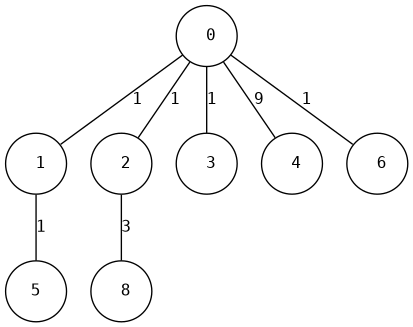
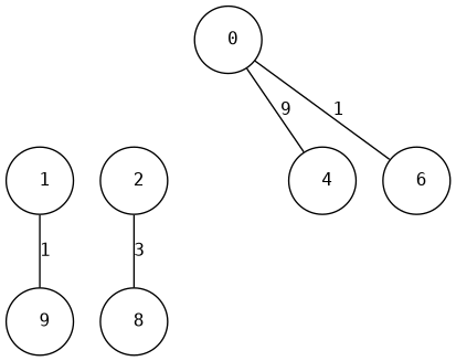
  graph {
    fixedsize="true;"
    fontname="DejaVu Sans Mono"
    node [color=black fontname="DejaVu Sans Mono" fontsize=12 hight=.12 shape=circle]
    edge [fontname="DejaVu Sans Mono" fontsize=12]
    n1 [label=" 0" width=.12]
    n2 [label=" 1" width=.12]
    n3 [label=" 2" width=.12]
-   n4 [label=" 3" width=.12]
    n5 [label=" 4" width=.12]
    n6 [label=" 6" width=.12]
-   n7 [label=5 width=.12]
+   n7 [label=" 9" width=.12]
    n8 [label=" 8" width=.12]
-   n1 -- n2 [label=1]
-   n1 -- n3 [label=1]
-   n1 -- n4 [label=1]
    n1 -- n5 [label=9]
    n1 -- n6 [label=1]
    n2 -- n7 [label=1]
    n3 -- n8 [label=3]
  }
